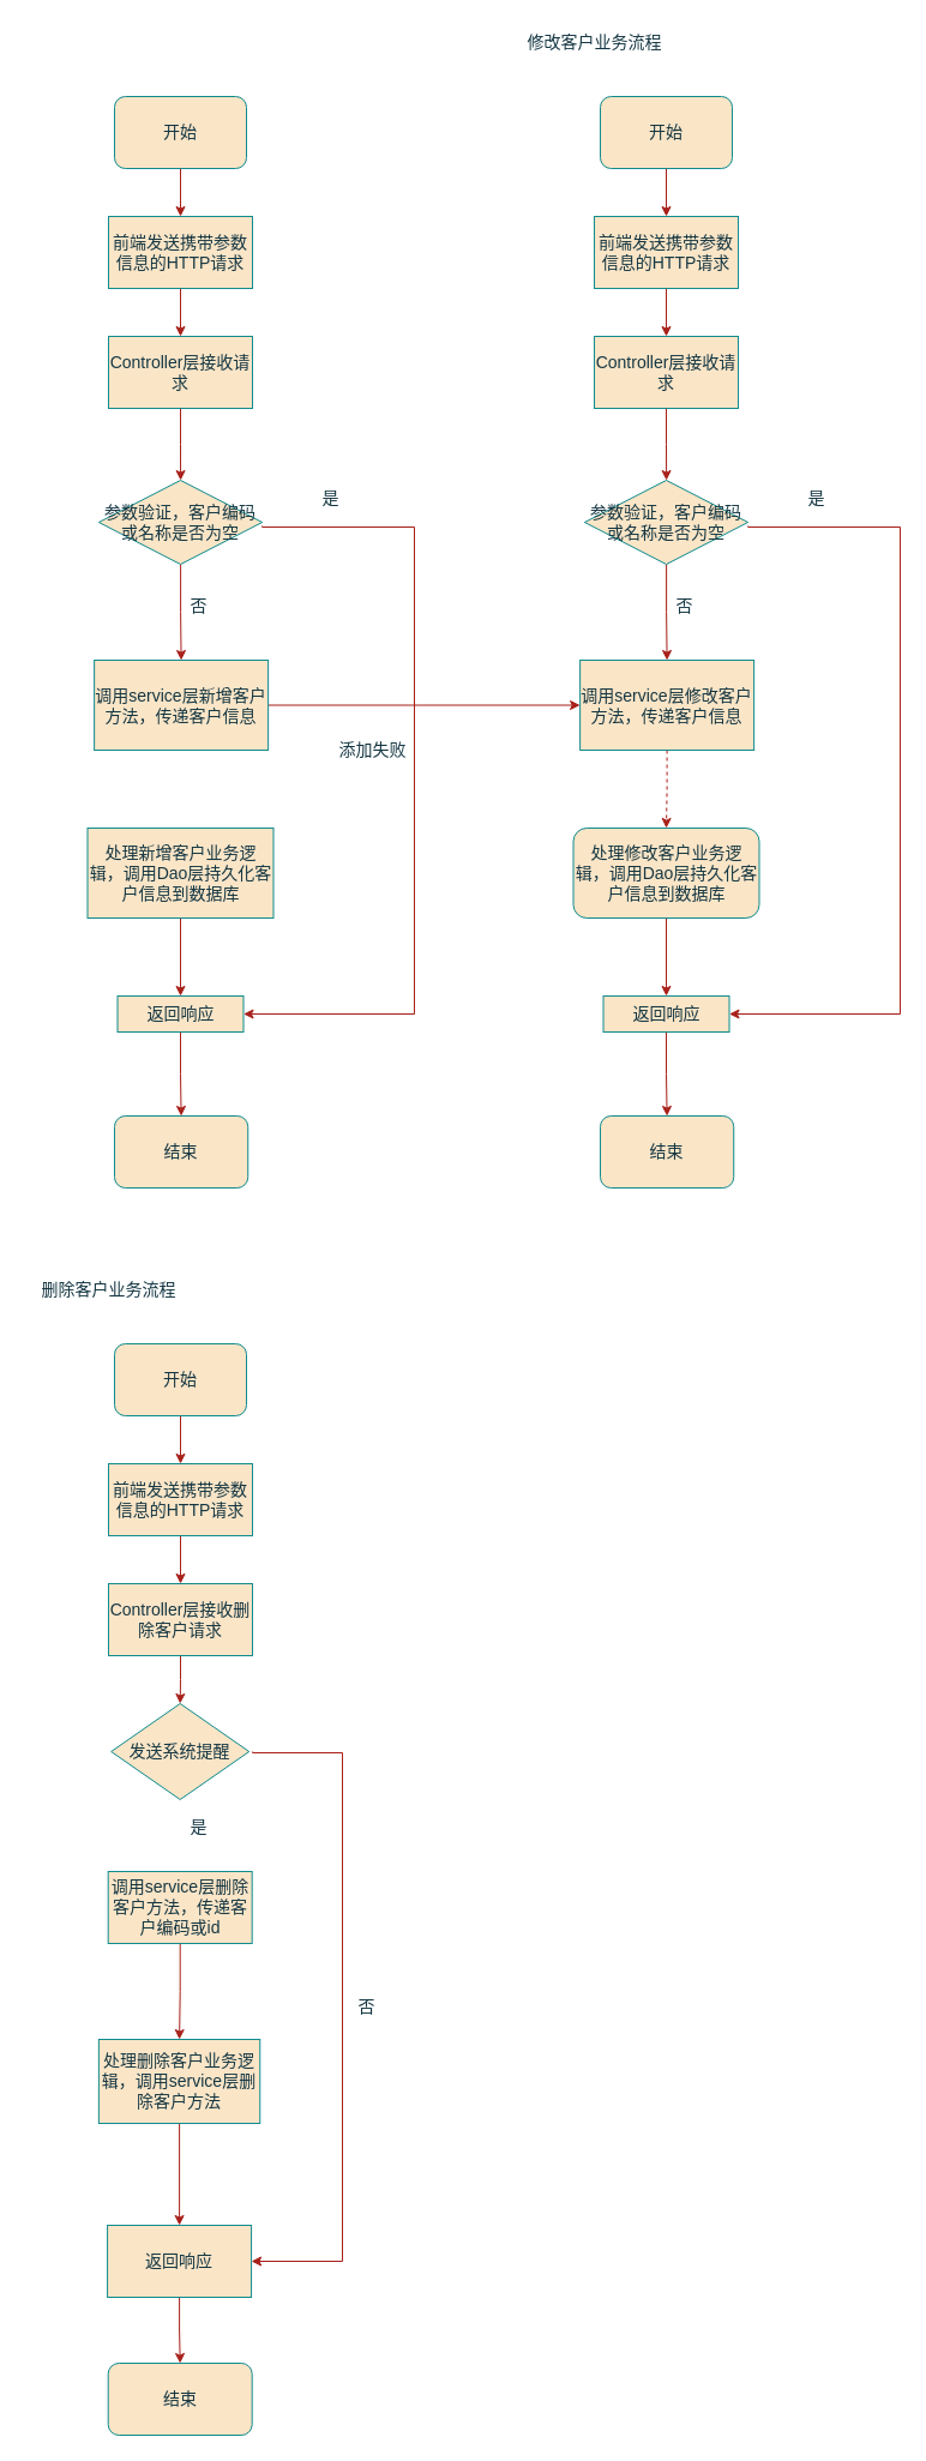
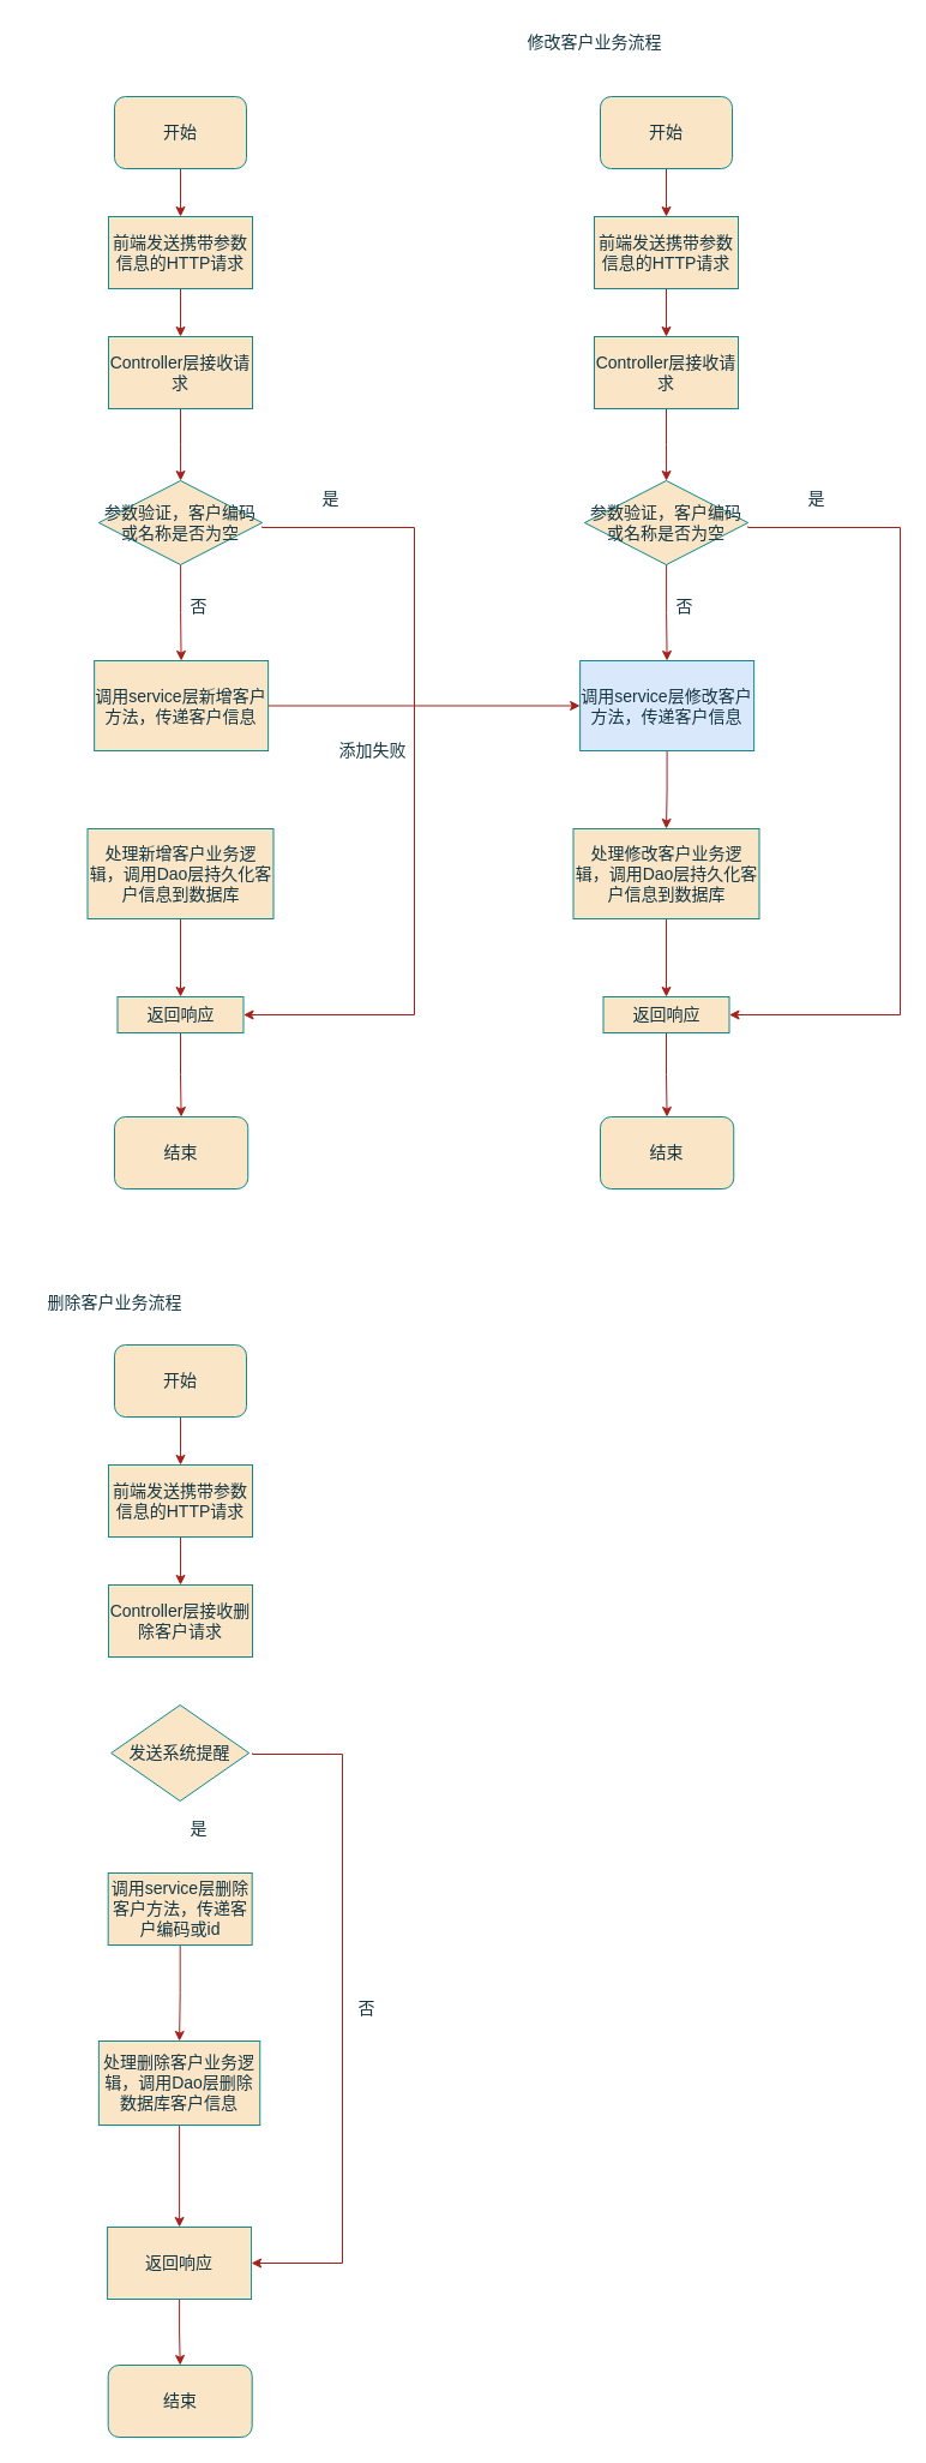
  <mxCell id="0" />
  <mxCell id="1" parent="0" />
  <mxCell id="2" value="" style="edgeStyle=orthogonalEdgeStyle;rounded=0;orthogonalLoop=1;jettySize=auto;html=1;fontSize=14;labelBackgroundColor=none;strokeColor=#A8201A;fontColor=default;" parent="1" source="3" target="5" edge="1"><mxGeometry relative="1" as="geometry" /></mxCell>
  <mxCell id="3" value="&lt;font style=&quot;font-size: 14px;&quot;&gt;开始&lt;/font&gt;" style="rounded=1;whiteSpace=wrap;html=1;fontSize=14;labelBackgroundColor=none;fillColor=#FAE5C7;strokeColor=#0F8B8D;fontColor=#143642;" parent="1" vertex="1"><mxGeometry x="95" y="80" width="110" height="60" as="geometry" /></mxCell>
  <mxCell id="4" value="" style="edgeStyle=orthogonalEdgeStyle;rounded=0;orthogonalLoop=1;jettySize=auto;html=1;fontSize=14;labelBackgroundColor=none;strokeColor=#A8201A;fontColor=default;" parent="1" source="5" target="7" edge="1"><mxGeometry relative="1" as="geometry" /></mxCell>
  <mxCell id="5" value="前端发送携带参数信息的HTTP请求" style="rounded=0;whiteSpace=wrap;html=1;fontSize=14;labelBackgroundColor=none;fillColor=#FAE5C7;strokeColor=#0F8B8D;fontColor=#143642;" parent="1" vertex="1"><mxGeometry x="90" y="180" width="120" height="60" as="geometry" /></mxCell>
  <mxCell id="6" value="" style="edgeStyle=orthogonalEdgeStyle;rounded=0;orthogonalLoop=1;jettySize=auto;html=1;fontSize=14;labelBackgroundColor=none;strokeColor=#A8201A;fontColor=default;" edge="1" parent="1" source="7" target="10"><mxGeometry relative="1" as="geometry" /></mxCell>
  <mxCell id="7" value="Controller层接收请求" style="rounded=0;whiteSpace=wrap;html=1;fontSize=14;labelBackgroundColor=none;fillColor=#FAE5C7;strokeColor=#0F8B8D;fontColor=#143642;" parent="1" vertex="1"><mxGeometry x="90" y="280" width="120" height="60" as="geometry" /></mxCell>
  <mxCell id="8" value="" style="edgeStyle=orthogonalEdgeStyle;rounded=0;orthogonalLoop=1;jettySize=auto;html=1;fontSize=14;entryX=1;entryY=0.5;entryDx=0;entryDy=0;labelBackgroundColor=none;strokeColor=#A8201A;fontColor=default;" edge="1" parent="1" target="18"><mxGeometry relative="1" as="geometry"><mxPoint x="218.13" y="438" as="sourcePoint" /><mxPoint x="345.13" y="850" as="targetPoint" /><Array as="points"><mxPoint x="218" y="439" /><mxPoint x="345" y="439" /><mxPoint x="345" y="845" /></Array></mxGeometry></mxCell>
  <mxCell id="9" value="" style="edgeStyle=orthogonalEdgeStyle;rounded=0;orthogonalLoop=1;jettySize=auto;html=1;fontSize=14;labelBackgroundColor=none;strokeColor=#A8201A;fontColor=default;" edge="1" parent="1" source="10" target="13"><mxGeometry relative="1" as="geometry" /></mxCell>
  <mxCell id="10" value="参数验证，客户编码或名称是否为空" style="rhombus;whiteSpace=wrap;html=1;fontSize=14;labelBackgroundColor=none;fillColor=#FAE5C7;strokeColor=#0F8B8D;fontColor=#143642;" vertex="1" parent="1"><mxGeometry x="81.88" y="400" width="136.25" height="70" as="geometry" /></mxCell>
  <mxCell id="11" value="是" style="text;html=1;align=center;verticalAlign=middle;resizable=0;points=[];autosize=1;fontSize=14;labelBackgroundColor=none;fontColor=#143642;" vertex="1" parent="1"><mxGeometry x="255" y="400" width="40" height="30" as="geometry" /></mxCell>
  <mxCell id="12" value="" style="edgeStyle=orthogonalEdgeStyle;rounded=0;orthogonalLoop=1;jettySize=auto;html=1;fontSize=14;labelBackgroundColor=none;strokeColor=#A8201A;fontColor=default;" edge="1" parent="1" source="13" target="32"><mxGeometry relative="1" as="geometry" /></mxCell>
  <mxCell id="13" value="调用service层新增客户方法，传递客户信息" style="whiteSpace=wrap;html=1;fontSize=14;labelBackgroundColor=none;fillColor=#FAE5C7;strokeColor=#0F8B8D;fontColor=#143642;" vertex="1" parent="1"><mxGeometry x="78.12" y="550" width="145" height="75" as="geometry" /></mxCell>
  <mxCell id="14" value="否" style="text;html=1;align=center;verticalAlign=middle;resizable=0;points=[];autosize=1;fontSize=14;labelBackgroundColor=none;fontColor=#143642;" vertex="1" parent="1"><mxGeometry x="145" y="490" width="40" height="30" as="geometry" /></mxCell>
  <mxCell id="15" value="" style="edgeStyle=orthogonalEdgeStyle;rounded=0;orthogonalLoop=1;jettySize=auto;html=1;fontSize=14;labelBackgroundColor=none;strokeColor=#A8201A;fontColor=default;" edge="1" parent="1" source="16" target="18"><mxGeometry relative="1" as="geometry" /></mxCell>
  <mxCell id="16" value="处理新增客户业务逻辑，调用Dao层持久化客户信息到数据库" style="whiteSpace=wrap;html=1;fontSize=14;labelBackgroundColor=none;fillColor=#FAE5C7;strokeColor=#0F8B8D;fontColor=#143642;" vertex="1" parent="1"><mxGeometry x="72.5" y="690" width="155" height="75" as="geometry" /></mxCell>
  <mxCell id="17" value="" style="edgeStyle=orthogonalEdgeStyle;rounded=0;orthogonalLoop=1;jettySize=auto;html=1;fontSize=14;labelBackgroundColor=none;strokeColor=#A8201A;fontColor=default;" edge="1" parent="1" source="18" target="19"><mxGeometry relative="1" as="geometry" /></mxCell>
  <mxCell id="18" value="返回响应" style="whiteSpace=wrap;html=1;fontSize=14;labelBackgroundColor=none;fillColor=#FAE5C7;strokeColor=#0F8B8D;fontColor=#143642;" vertex="1" parent="1"><mxGeometry x="97.51" y="830" width="105" height="30" as="geometry" /></mxCell>
  <mxCell id="19" value="结束" style="rounded=1;whiteSpace=wrap;html=1;fontSize=14;labelBackgroundColor=none;fillColor=#FAE5C7;strokeColor=#0F8B8D;fontColor=#143642;" vertex="1" parent="1"><mxGeometry x="95" y="930" width="111.24" height="60" as="geometry" /></mxCell>
  <mxCell id="20" value="&lt;font style=&quot;font-size: 14px;&quot;&gt;修改客户业务流程&lt;/font&gt;" style="text;html=1;align=center;verticalAlign=middle;resizable=0;points=[];autosize=1;fontSize=14;labelBackgroundColor=none;fontColor=#143642;" vertex="1" parent="1"><mxGeometry x="425" y="20" width="140" height="30" as="geometry" /></mxCell>
  <mxCell id="21" value="" style="edgeStyle=orthogonalEdgeStyle;rounded=0;orthogonalLoop=1;jettySize=auto;html=1;fontSize=14;labelBackgroundColor=none;strokeColor=#A8201A;fontColor=default;" edge="1" parent="1" source="22" target="24"><mxGeometry relative="1" as="geometry" /></mxCell>
  <mxCell id="22" value="&lt;font style=&quot;font-size: 14px;&quot;&gt;开始&lt;/font&gt;" style="rounded=1;whiteSpace=wrap;html=1;fontSize=14;labelBackgroundColor=none;fillColor=#FAE5C7;strokeColor=#0F8B8D;fontColor=#143642;" vertex="1" parent="1"><mxGeometry x="500" y="80" width="110" height="60" as="geometry" /></mxCell>
  <mxCell id="23" value="" style="edgeStyle=orthogonalEdgeStyle;rounded=0;orthogonalLoop=1;jettySize=auto;html=1;fontSize=14;labelBackgroundColor=none;strokeColor=#A8201A;fontColor=default;" edge="1" parent="1" source="24" target="26"><mxGeometry relative="1" as="geometry" /></mxCell>
  <mxCell id="24" value="前端发送携带参数信息的HTTP请求" style="rounded=0;whiteSpace=wrap;html=1;fontSize=14;labelBackgroundColor=none;fillColor=#FAE5C7;strokeColor=#0F8B8D;fontColor=#143642;" vertex="1" parent="1"><mxGeometry x="495" y="180" width="120" height="60" as="geometry" /></mxCell>
  <mxCell id="25" value="" style="edgeStyle=orthogonalEdgeStyle;rounded=0;orthogonalLoop=1;jettySize=auto;html=1;fontSize=14;labelBackgroundColor=none;strokeColor=#A8201A;fontColor=default;" edge="1" parent="1" source="26" target="29"><mxGeometry relative="1" as="geometry" /></mxCell>
  <mxCell id="26" value="Controller层接收请求" style="rounded=0;whiteSpace=wrap;html=1;fontSize=14;labelBackgroundColor=none;fillColor=#FAE5C7;strokeColor=#0F8B8D;fontColor=#143642;" vertex="1" parent="1"><mxGeometry x="495" y="280" width="120" height="60" as="geometry" /></mxCell>
  <mxCell id="27" value="" style="edgeStyle=orthogonalEdgeStyle;rounded=0;orthogonalLoop=1;jettySize=auto;html=1;fontSize=14;entryX=1;entryY=0.5;entryDx=0;entryDy=0;labelBackgroundColor=none;strokeColor=#A8201A;fontColor=default;" edge="1" parent="1" target="37"><mxGeometry relative="1" as="geometry"><mxPoint x="623.13" y="438" as="sourcePoint" /><mxPoint x="750.13" y="850" as="targetPoint" /><Array as="points"><mxPoint x="623" y="439" /><mxPoint x="750" y="439" /><mxPoint x="750" y="845" /></Array></mxGeometry></mxCell>
  <mxCell id="28" value="" style="edgeStyle=orthogonalEdgeStyle;rounded=0;orthogonalLoop=1;jettySize=auto;html=1;fontSize=14;labelBackgroundColor=none;strokeColor=#A8201A;fontColor=default;" edge="1" parent="1" source="29" target="32"><mxGeometry relative="1" as="geometry" /></mxCell>
  <mxCell id="29" value="参数验证，客户编码或名称是否为空" style="rhombus;whiteSpace=wrap;html=1;fontSize=14;labelBackgroundColor=none;fillColor=#FAE5C7;strokeColor=#0F8B8D;fontColor=#143642;" vertex="1" parent="1"><mxGeometry x="486.88" y="400" width="136.25" height="70" as="geometry" /></mxCell>
  <mxCell id="30" value="是" style="text;html=1;align=center;verticalAlign=middle;resizable=0;points=[];autosize=1;fontSize=14;labelBackgroundColor=none;fontColor=#143642;" vertex="1" parent="1"><mxGeometry x="660" y="400" width="40" height="30" as="geometry" /></mxCell>
- <mxCell id="31" value="" style="edgeStyle=orthogonalEdgeStyle;rounded=0;orthogonalLoop=1;jettySize=auto;html=1;fontSize=14;labelBackgroundColor=none;strokeColor=#A8201A;fontColor=default;dashed=1;" edge="1" parent="1" source="32" target="35"><mxGeometry relative="1" as="geometry" /></mxCell>
- <mxCell id="32" value="调用service层修改客户方法，传递客户信息" style="whiteSpace=wrap;html=1;fontSize=14;labelBackgroundColor=none;fillColor=#FAE5C7;strokeColor=#0F8B8D;fontColor=#143642;" vertex="1" parent="1"><mxGeometry x="483.12" y="550" width="145" height="75" as="geometry" /></mxCell>
+ <mxCell id="31" value="" style="edgeStyle=orthogonalEdgeStyle;rounded=0;orthogonalLoop=1;jettySize=auto;html=1;fontSize=14;labelBackgroundColor=none;strokeColor=#A8201A;fontColor=default;" edge="1" parent="1" source="32" target="35"><mxGeometry relative="1" as="geometry" /></mxCell>
+ <mxCell id="32" value="调用service层修改客户方法，传递客户信息" style="whiteSpace=wrap;html=1;fontSize=14;labelBackgroundColor=none;fillColor=#dae8fc;strokeColor=#0F8B8D;fontColor=#143642;" vertex="1" parent="1"><mxGeometry x="483.12" y="550" width="145" height="75" as="geometry" /></mxCell>
  <mxCell id="33" value="否" style="text;html=1;align=center;verticalAlign=middle;resizable=0;points=[];autosize=1;fontSize=14;labelBackgroundColor=none;fontColor=#143642;" vertex="1" parent="1"><mxGeometry x="550" y="490" width="40" height="30" as="geometry" /></mxCell>
  <mxCell id="34" value="" style="edgeStyle=orthogonalEdgeStyle;rounded=0;orthogonalLoop=1;jettySize=auto;html=1;fontSize=14;labelBackgroundColor=none;strokeColor=#A8201A;fontColor=default;" edge="1" parent="1" source="35" target="37"><mxGeometry relative="1" as="geometry" /></mxCell>
- <mxCell id="35" value="处理修改客户业务逻辑，调用Dao层持久化客户信息到数据库" style="whiteSpace=wrap;html=1;fontSize=14;labelBackgroundColor=none;fillColor=#FAE5C7;strokeColor=#0F8B8D;fontColor=#143642;rounded=1;" vertex="1" parent="1"><mxGeometry x="477.5" y="690" width="155" height="75" as="geometry" /></mxCell>
+ <mxCell id="35" value="处理修改客户业务逻辑，调用Dao层持久化客户信息到数据库" style="whiteSpace=wrap;html=1;fontSize=14;labelBackgroundColor=none;fillColor=#FAE5C7;strokeColor=#0F8B8D;fontColor=#143642;" vertex="1" parent="1"><mxGeometry x="477.5" y="690" width="155" height="75" as="geometry" /></mxCell>
  <mxCell id="36" value="" style="edgeStyle=orthogonalEdgeStyle;rounded=0;orthogonalLoop=1;jettySize=auto;html=1;fontSize=14;labelBackgroundColor=none;strokeColor=#A8201A;fontColor=default;" edge="1" parent="1" source="37" target="38"><mxGeometry relative="1" as="geometry" /></mxCell>
  <mxCell id="37" value="返回响应" style="whiteSpace=wrap;html=1;fontSize=14;labelBackgroundColor=none;fillColor=#FAE5C7;strokeColor=#0F8B8D;fontColor=#143642;" vertex="1" parent="1"><mxGeometry x="502.51" y="830" width="105" height="30" as="geometry" /></mxCell>
  <mxCell id="38" value="结束" style="rounded=1;whiteSpace=wrap;html=1;fontSize=14;labelBackgroundColor=none;fillColor=#FAE5C7;strokeColor=#0F8B8D;fontColor=#143642;" vertex="1" parent="1"><mxGeometry x="500" y="930" width="111.24" height="60" as="geometry" /></mxCell>
  <mxCell id="39" value="添加失败" style="text;html=1;align=center;verticalAlign=middle;resizable=0;points=[];autosize=1;fontSize=14;labelBackgroundColor=none;fontColor=#143642;" vertex="1" parent="1"><mxGeometry x="270" y="610" width="80" height="30" as="geometry" /></mxCell>
- <mxCell id="40" value="&lt;font style=&quot;font-size: 14px;&quot;&gt;删除客户业务流程&lt;/font&gt;" style="text;html=1;align=center;verticalAlign=middle;resizable=0;points=[];autosize=1;fontSize=14;labelBackgroundColor=none;fontColor=#143642;" vertex="1" parent="1"><mxGeometry x="20" y="1060" width="140" height="30" as="geometry" /></mxCell>
+ <mxCell id="40" value="&lt;font style=&quot;font-size: 14px;&quot;&gt;删除客户业务流程&lt;/font&gt;" style="text;html=1;align=center;verticalAlign=middle;resizable=0;points=[];autosize=1;fontSize=14;labelBackgroundColor=none;fontColor=#143642;" vertex="1" parent="1"><mxGeometry x="25" y="1070" width="140" height="30" as="geometry" /></mxCell>
  <mxCell id="41" value="" style="edgeStyle=orthogonalEdgeStyle;rounded=0;orthogonalLoop=1;jettySize=auto;html=1;fontSize=14;labelBackgroundColor=none;strokeColor=#A8201A;fontColor=default;" edge="1" parent="1" source="42" target="44"><mxGeometry relative="1" as="geometry" /></mxCell>
  <mxCell id="42" value="&lt;font style=&quot;font-size: 14px;&quot;&gt;开始&lt;/font&gt;" style="rounded=1;whiteSpace=wrap;html=1;fontSize=14;labelBackgroundColor=none;fillColor=#FAE5C7;strokeColor=#0F8B8D;fontColor=#143642;" vertex="1" parent="1"><mxGeometry x="95" y="1120" width="110" height="60" as="geometry" /></mxCell>
  <mxCell id="43" value="" style="edgeStyle=orthogonalEdgeStyle;rounded=0;orthogonalLoop=1;jettySize=auto;html=1;fontSize=14;labelBackgroundColor=none;strokeColor=#A8201A;fontColor=default;" edge="1" parent="1" source="44" target="46"><mxGeometry relative="1" as="geometry" /></mxCell>
  <mxCell id="44" value="前端发送携带参数信息的HTTP请求" style="rounded=0;whiteSpace=wrap;html=1;fontSize=14;labelBackgroundColor=none;fillColor=#FAE5C7;strokeColor=#0F8B8D;fontColor=#143642;" vertex="1" parent="1"><mxGeometry x="90" y="1220" width="120" height="60" as="geometry" /></mxCell>
- <mxCell id="45" value="" style="edgeStyle=orthogonalEdgeStyle;rounded=0;orthogonalLoop=1;jettySize=auto;html=1;fontSize=14;labelBackgroundColor=none;strokeColor=#A8201A;fontColor=default;" edge="1" parent="1" source="46" target="54"><mxGeometry relative="1" as="geometry" /></mxCell>
  <mxCell id="46" value="Controller层接收删除客户请求" style="rounded=0;whiteSpace=wrap;html=1;fontSize=14;labelBackgroundColor=none;fillColor=#FAE5C7;strokeColor=#0F8B8D;fontColor=#143642;" vertex="1" parent="1"><mxGeometry x="90" y="1320" width="120" height="60" as="geometry" /></mxCell>
  <mxCell id="47" value="" style="edgeStyle=orthogonalEdgeStyle;rounded=0;orthogonalLoop=1;jettySize=auto;html=1;fontSize=14;labelBackgroundColor=none;strokeColor=#A8201A;fontColor=default;" edge="1" parent="1" source="48" target="50"><mxGeometry relative="1" as="geometry" /></mxCell>
  <mxCell id="48" value="调用service层删除客户方法，传递客户编码或id" style="whiteSpace=wrap;html=1;fontSize=14;rounded=0;labelBackgroundColor=none;fillColor=#FAE5C7;strokeColor=#0F8B8D;fontColor=#143642;" vertex="1" parent="1"><mxGeometry x="89.69" y="1560" width="120" height="60" as="geometry" /></mxCell>
  <mxCell id="49" value="" style="edgeStyle=orthogonalEdgeStyle;rounded=0;orthogonalLoop=1;jettySize=auto;html=1;fontSize=14;labelBackgroundColor=none;strokeColor=#A8201A;fontColor=default;" edge="1" parent="1" source="50" target="52"><mxGeometry relative="1" as="geometry" /></mxCell>
- <mxCell id="50" value="处理删除客户业务逻辑，调用service层删除客户方法" style="whiteSpace=wrap;html=1;fontSize=14;rounded=0;labelBackgroundColor=none;fillColor=#FAE5C7;strokeColor=#0F8B8D;fontColor=#143642;" vertex="1" parent="1"><mxGeometry x="81.88" y="1700" width="134.38" height="70" as="geometry" /></mxCell>
+ <mxCell id="50" value="处理删除客户业务逻辑，调用Dao层删除数据库客户信息" style="whiteSpace=wrap;html=1;fontSize=14;rounded=0;labelBackgroundColor=none;fillColor=#FAE5C7;strokeColor=#0F8B8D;fontColor=#143642;" vertex="1" parent="1"><mxGeometry x="81.88" y="1700" width="134.38" height="70" as="geometry" /></mxCell>
  <mxCell id="51" value="" style="edgeStyle=orthogonalEdgeStyle;rounded=0;orthogonalLoop=1;jettySize=auto;html=1;fontSize=14;labelBackgroundColor=none;strokeColor=#A8201A;fontColor=default;" edge="1" parent="1" source="52" target="53"><mxGeometry relative="1" as="geometry" /></mxCell>
  <mxCell id="52" value="返回响应" style="rounded=0;whiteSpace=wrap;html=1;fontSize=14;labelBackgroundColor=none;fillColor=#FAE5C7;strokeColor=#0F8B8D;fontColor=#143642;" vertex="1" parent="1"><mxGeometry x="89.07" y="1855" width="120" height="60" as="geometry" /></mxCell>
  <mxCell id="53" value="结束" style="rounded=1;whiteSpace=wrap;html=1;fontSize=14;labelBackgroundColor=none;fillColor=#FAE5C7;strokeColor=#0F8B8D;fontColor=#143642;" vertex="1" parent="1"><mxGeometry x="89.69" y="1970" width="120" height="60" as="geometry" /></mxCell>
  <mxCell id="54" value="发送系统提醒" style="rhombus;whiteSpace=wrap;html=1;fontSize=14;rounded=0;labelBackgroundColor=none;fillColor=#FAE5C7;strokeColor=#0F8B8D;fontColor=#143642;" vertex="1" parent="1"><mxGeometry x="92.19" y="1420" width="115" height="80" as="geometry" /></mxCell>
  <mxCell id="55" value="是" style="text;html=1;align=center;verticalAlign=middle;resizable=0;points=[];autosize=1;fontSize=14;labelBackgroundColor=none;fontColor=#143642;" vertex="1" parent="1"><mxGeometry x="145" y="1508" width="40" height="30" as="geometry" /></mxCell>
  <mxCell id="56" style="edgeStyle=orthogonalEdgeStyle;rounded=0;orthogonalLoop=1;jettySize=auto;html=1;entryX=1;entryY=0.5;entryDx=0;entryDy=0;fontSize=14;labelBackgroundColor=none;strokeColor=#A8201A;fontColor=default;" edge="1" parent="1" target="52"><mxGeometry relative="1" as="geometry"><mxPoint x="287.81" y="1890" as="targetPoint" /><mxPoint x="210" y="1460" as="sourcePoint" /><Array as="points"><mxPoint x="210" y="1461" /><mxPoint x="285" y="1461" /><mxPoint x="285" y="1885" /></Array></mxGeometry></mxCell>
  <mxCell id="57" value="否" style="text;html=1;align=center;verticalAlign=middle;resizable=0;points=[];autosize=1;fontSize=14;labelBackgroundColor=none;fontColor=#143642;" vertex="1" parent="1"><mxGeometry x="285" y="1658" width="40" height="30" as="geometry" /></mxCell>
